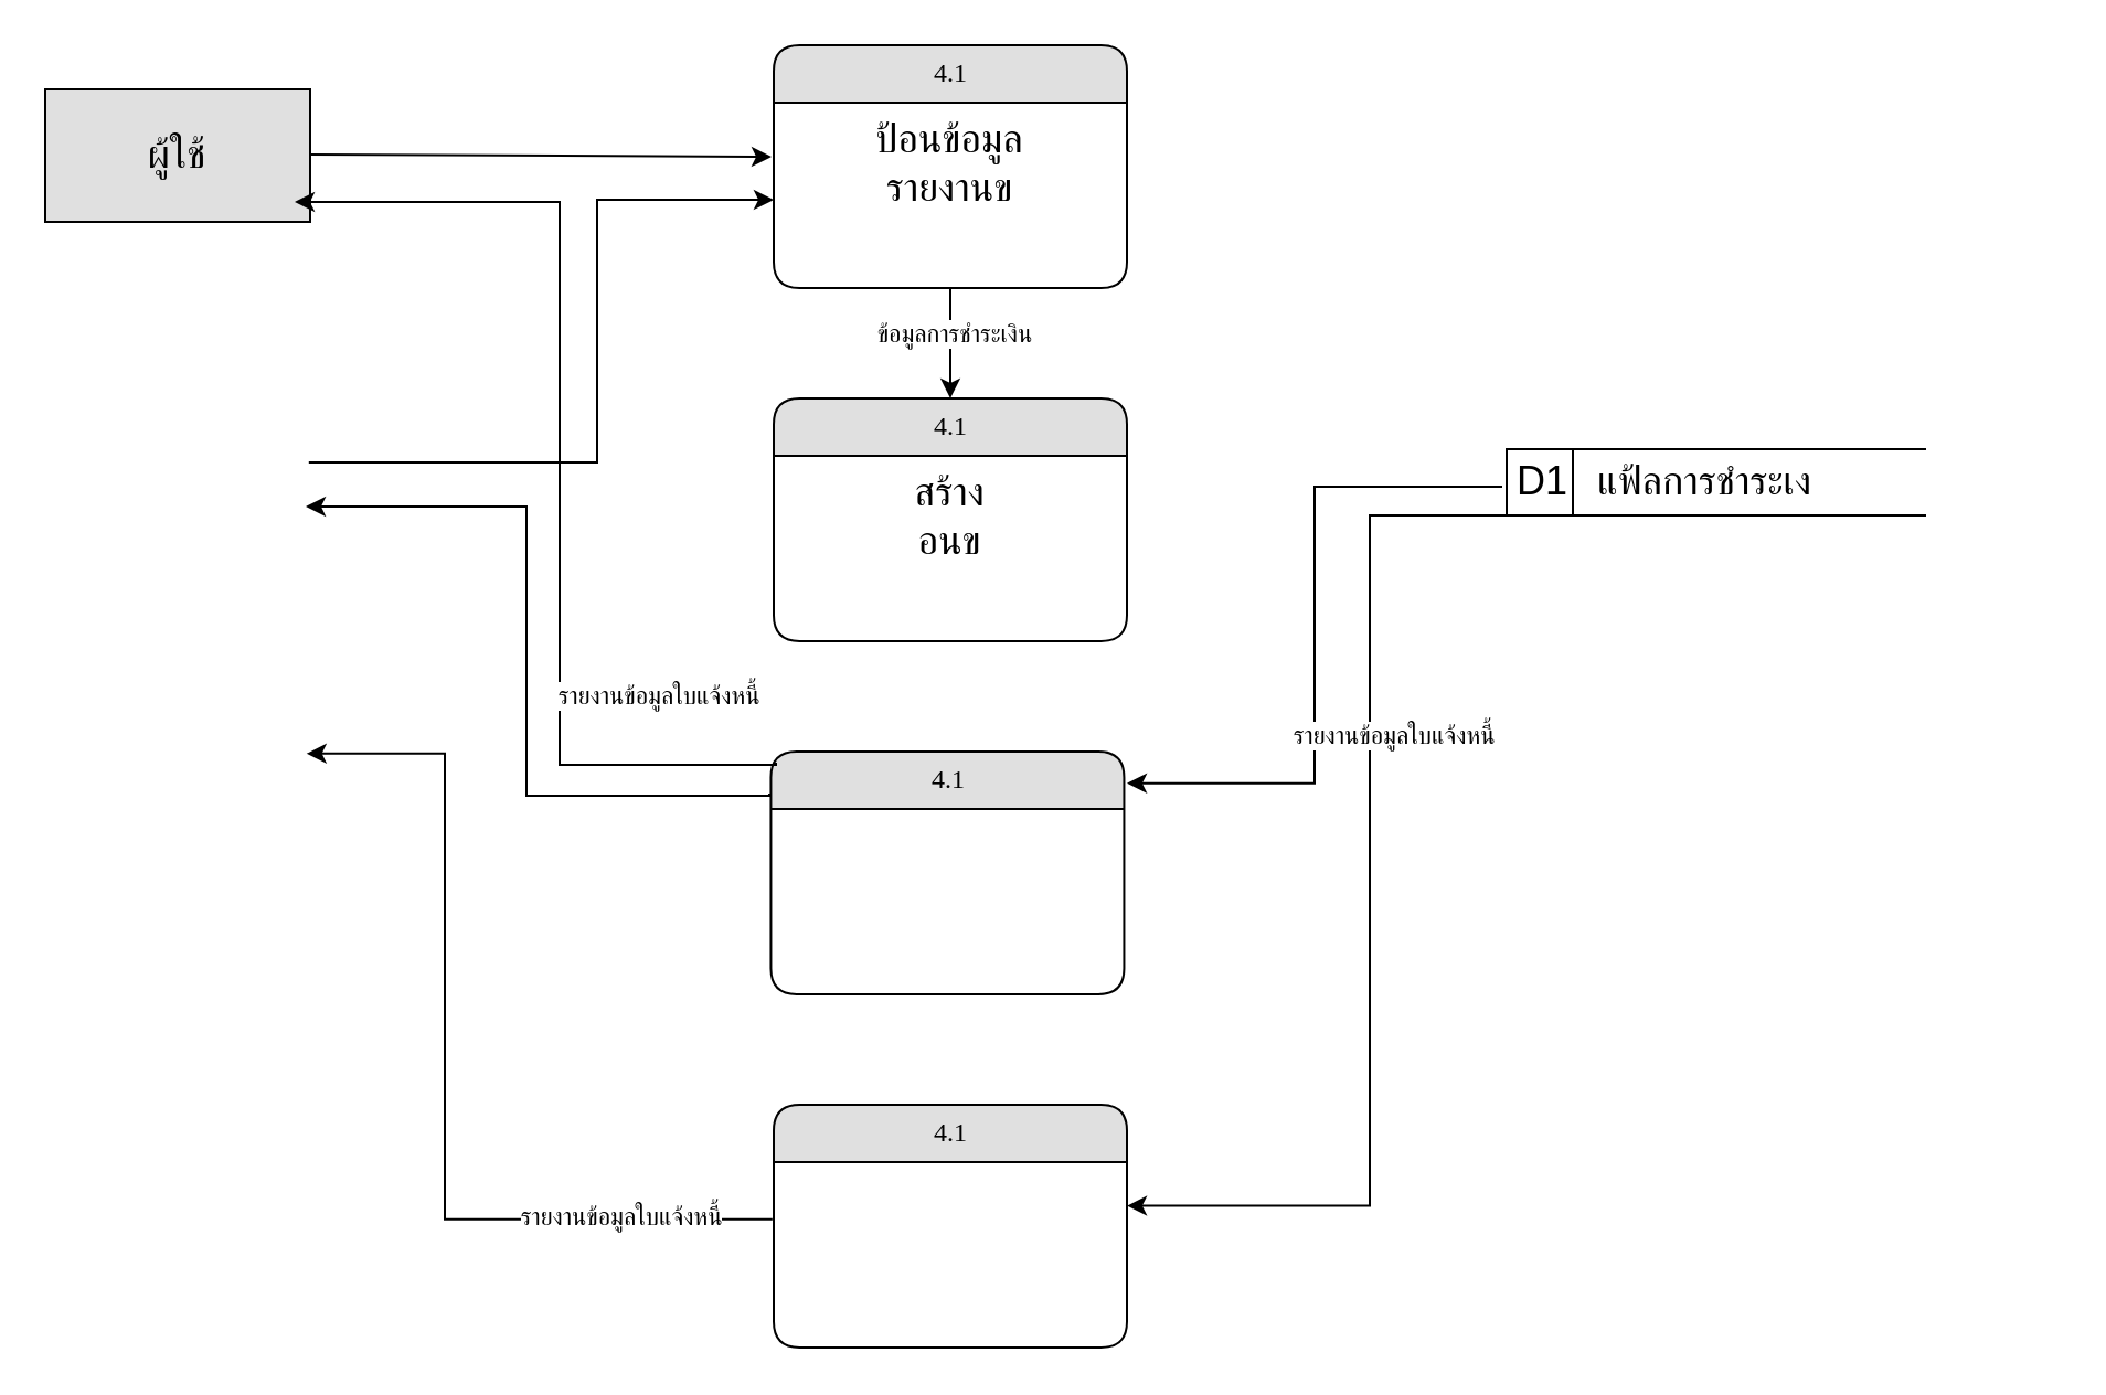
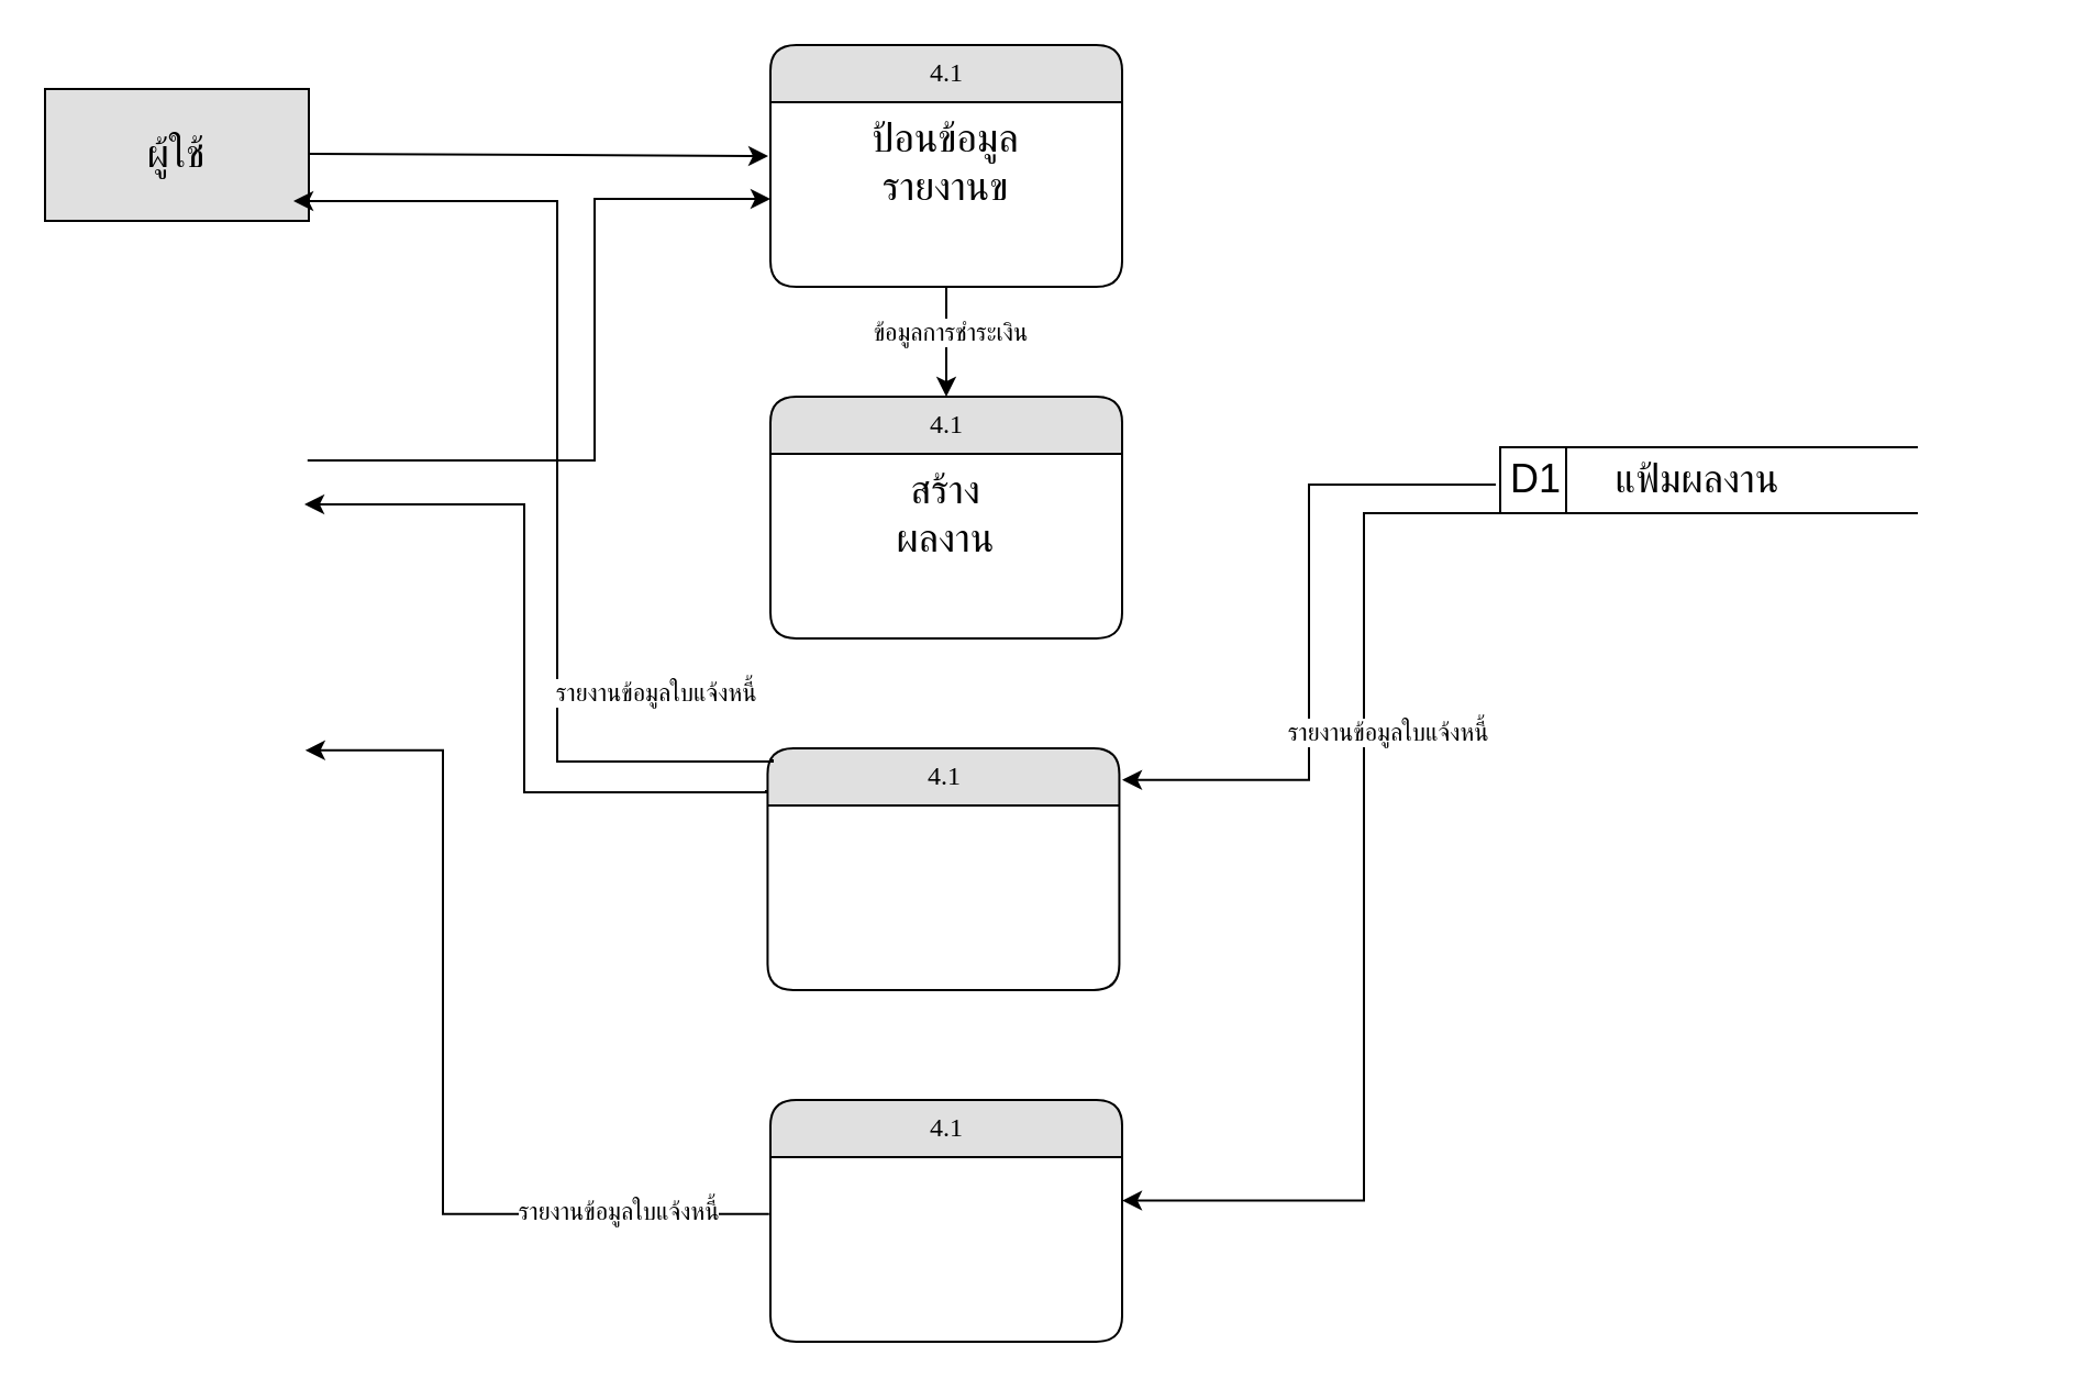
  <mxCell id="0" />
  <mxCell id="1" parent="0" />
  <mxCell id="2" value="4.1" style="swimlane;html=1;fontStyle=0;childLayout=stackLayout;horizontal=1;startSize=26;fillColor=#e0e0e0;horizontalStack=0;resizeParent=1;resizeLast=0;collapsible=1;marginBottom=0;swimlaneFillColor=#ffffff;align=center;rounded=1;shadow=0;comic=0;labelBackgroundColor=none;strokeWidth=1;fontFamily=Verdana;fontSize=12" vertex="1" parent="1"><mxGeometry x="348.72" y="340" width="160" height="110" as="geometry" /></mxCell>
  <mxCell id="3" value="" style="endArrow=classic;html=1;rounded=0;exitX=-0.003;exitY=0.826;exitDx=0;exitDy=0;entryX=1;entryY=0.833;entryDx=0;entryDy=0;entryPerimeter=0;exitPerimeter=0;" edge="1" parent="1"><mxGeometry width="50" height="50" relative="1" as="geometry"><mxPoint x="140" y="69.5" as="sourcePoint" /><mxPoint x="349" y="70.5" as="targetPoint" /><Array as="points" /></mxGeometry></mxCell>
  <mxCell id="4" value="&lt;span style=&quot;font-size: 18px;&quot;&gt;ผู้ใช้&lt;/span&gt;" style="rounded=0;whiteSpace=wrap;html=1;fillColor=#e0e0e0;" vertex="1" parent="1"><mxGeometry x="20" y="40" width="120" height="60" as="geometry" /></mxCell>
  <mxCell id="5" value="4.1" style="swimlane;html=1;fontStyle=0;childLayout=stackLayout;horizontal=1;startSize=26;fillColor=#e0e0e0;horizontalStack=0;resizeParent=1;resizeLast=0;collapsible=1;marginBottom=0;swimlaneFillColor=#ffffff;align=center;rounded=1;shadow=0;comic=0;labelBackgroundColor=none;strokeWidth=1;fontFamily=Verdana;fontSize=12" vertex="1" parent="1"><mxGeometry x="350" y="20" width="160" height="110" as="geometry" /></mxCell>
  <mxCell id="6" value="&lt;span style=&quot;font-size: 18px;&quot;&gt;ป้อนข้อมูล&lt;/span&gt;&lt;div&gt;&lt;span style=&quot;font-size: 18px;&quot;&gt;รายงานข&lt;/span&gt;&lt;/div&gt;" style="text;html=1;strokeColor=none;fillColor=none;spacingLeft=4;spacingRight=4;whiteSpace=wrap;overflow=hidden;rotatable=0;points=[[0,0.5],[1,0.5]];portConstraint=eastwest;align=center;" vertex="1" parent="5"><mxGeometry y="26" width="160" height="54" as="geometry" /></mxCell>
  <mxCell id="7" value="" style="endArrow=classic;html=1;rounded=0;entryX=0.5;entryY=0;entryDx=0;entryDy=0;" edge="1" parent="5" target="9"><mxGeometry width="50" height="50" relative="1" as="geometry"><mxPoint x="80" y="110" as="sourcePoint" /><mxPoint x="80" y="150" as="targetPoint" /></mxGeometry></mxCell>
  <mxCell id="8" value="ข้อมูลการชำระเงิน" style="edgeLabel;html=1;align=center;verticalAlign=middle;resizable=0;points=[];" vertex="1" connectable="0" parent="7"><mxGeometry x="-0.206" y="1" relative="1" as="geometry"><mxPoint as="offset" /></mxGeometry></mxCell>
  <mxCell id="9" value="4.1" style="swimlane;html=1;fontStyle=0;childLayout=stackLayout;horizontal=1;startSize=26;fillColor=#e0e0e0;horizontalStack=0;resizeParent=1;resizeLast=0;collapsible=1;marginBottom=0;swimlaneFillColor=#ffffff;align=center;rounded=1;shadow=0;comic=0;labelBackgroundColor=none;strokeWidth=1;fontFamily=Verdana;fontSize=12" vertex="1" parent="1"><mxGeometry x="350" y="180" width="160" height="110" as="geometry" /></mxCell>
- <mxCell id="10" value="&lt;font style=&quot;font-size: 18px;&quot;&gt;สร้าง&lt;/font&gt;&lt;br&gt;&lt;div&gt;&lt;span style=&quot;font-size: 18px;&quot;&gt;อนข&lt;/span&gt;&lt;/div&gt;" style="text;html=1;strokeColor=none;fillColor=none;spacingLeft=4;spacingRight=4;whiteSpace=wrap;overflow=hidden;rotatable=0;points=[[0,0.5],[1,0.5]];portConstraint=eastwest;align=center;" vertex="1" parent="9"><mxGeometry y="26" width="160" height="54" as="geometry" /></mxCell>
+ <mxCell id="10" value="&lt;font style=&quot;font-size: 18px;&quot;&gt;สร้าง&lt;/font&gt;&lt;br&gt;&lt;div&gt;&lt;span style=&quot;font-size: 18px;&quot;&gt;ผลงาน&lt;/span&gt;&lt;/div&gt;" style="text;html=1;strokeColor=none;fillColor=none;spacingLeft=4;spacingRight=4;whiteSpace=wrap;overflow=hidden;rotatable=0;points=[[0,0.5],[1,0.5]];portConstraint=eastwest;align=center;" vertex="1" parent="9"><mxGeometry y="26" width="160" height="54" as="geometry" /></mxCell>
  <mxCell id="11" value="4.1" style="swimlane;html=1;fontStyle=0;childLayout=stackLayout;horizontal=1;startSize=26;fillColor=#e0e0e0;horizontalStack=0;resizeParent=1;resizeLast=0;collapsible=1;marginBottom=0;swimlaneFillColor=#ffffff;align=center;rounded=1;shadow=0;comic=0;labelBackgroundColor=none;strokeWidth=1;fontFamily=Verdana;fontSize=12" vertex="1" parent="1"><mxGeometry x="350" y="500" width="160" height="110" as="geometry" /></mxCell>
  <mxCell id="12" value="" style="endArrow=classic;html=1;rounded=0;exitX=0.04;exitY=1.099;exitDx=0;exitDy=0;exitPerimeter=0;entryX=1;entryY=0.709;entryDx=0;entryDy=0;entryPerimeter=0;edgeStyle=elbowEdgeStyle;" edge="1" parent="1"><mxGeometry width="50" height="50" relative="1" as="geometry"><mxPoint x="680" y="220" as="sourcePoint" /><mxPoint x="510" y="354.346" as="targetPoint" /></mxGeometry></mxCell>
  <mxCell id="13" value="" style="group" vertex="1" connectable="0" parent="1"><mxGeometry x="682" y="203" width="250" height="30" as="geometry" /></mxCell>
  <mxCell id="14" value="&lt;font style=&quot;font-size: 18px;&quot;&gt;D1&lt;/font&gt;" style="html=1;dashed=0;whiteSpace=wrap;shape=mxgraph.dfd.dataStoreID;align=left;spacingLeft=3;points=[[0,0],[0.5,0],[1,0],[0,0.5],[1,0.5],[0,1],[0.5,1],[1,1]];container=0;" vertex="1" parent="13"><mxGeometry width="190" height="30" as="geometry" /></mxCell>
- <mxCell id="15" value="&lt;span style=&quot;font-size: 18px;&quot;&gt;แฟ้ลการชำระเง&lt;/span&gt;" style="text;strokeColor=none;align=center;fillColor=none;html=1;verticalAlign=middle;whiteSpace=wrap;rounded=0;" vertex="1" parent="13"><mxGeometry x="-10" width="200" height="30" as="geometry" /></mxCell>
+ <mxCell id="15" value="&lt;span style=&quot;font-size: 18px;&quot;&gt;แฟ้มผลงาน&lt;/span&gt;" style="text;strokeColor=none;align=center;fillColor=none;html=1;verticalAlign=middle;whiteSpace=wrap;rounded=0;" vertex="1" parent="13"><mxGeometry x="-10" width="200" height="30" as="geometry" /></mxCell>
  <mxCell id="16" value="" style="endArrow=classic;html=1;rounded=0;entryX=1;entryY=0.366;entryDx=0;entryDy=0;entryPerimeter=0;edgeStyle=elbowEdgeStyle;exitX=0.052;exitY=1;exitDx=0;exitDy=0;exitPerimeter=0;" edge="1" parent="1" source="15"><mxGeometry width="50" height="50" relative="1" as="geometry"><mxPoint x="700" y="270" as="sourcePoint" /><mxPoint x="510" y="545.764" as="targetPoint" /><Array as="points"><mxPoint x="620" y="390" /></Array></mxGeometry></mxCell>
  <mxCell id="17" value="รายงานข้อมูลใบแจ้งหนี้" style="edgeLabel;html=1;align=center;verticalAlign=middle;resizable=0;points=[];" vertex="1" connectable="0" parent="16"><mxGeometry x="-0.426" y="-2" relative="1" as="geometry"><mxPoint x="12" y="23" as="offset" /></mxGeometry></mxCell>
  <mxCell id="18" value="" style="endArrow=classic;html=1;rounded=0;edgeStyle=elbowEdgeStyle;entryX=0;entryY=0.815;entryDx=0;entryDy=0;entryPerimeter=0;" edge="1" parent="1" target="6"><mxGeometry width="50" height="50" relative="1" as="geometry"><mxPoint x="139.4" y="209" as="sourcePoint" /><mxPoint x="340" y="90" as="targetPoint" /><Array as="points"><mxPoint x="270" y="160" /></Array></mxGeometry></mxCell>
  <mxCell id="19" value="" style="endArrow=classic;html=1;rounded=0;entryX=0.978;entryY=0.615;entryDx=0;entryDy=0;entryPerimeter=0;exitX=-0.01;exitY=0.221;exitDx=0;exitDy=0;exitPerimeter=0;edgeStyle=elbowEdgeStyle;" edge="1" parent="1"><mxGeometry width="50" height="50" relative="1" as="geometry"><mxPoint x="349.4" y="551.934" as="sourcePoint" /><mxPoint x="138.36" y="340.9" as="targetPoint" /><Array as="points"><mxPoint x="201" y="454" /></Array></mxGeometry></mxCell>
  <mxCell id="20" value="" style="endArrow=classic;html=1;rounded=0;exitX=-0.017;exitY=0.014;exitDx=0;exitDy=0;exitPerimeter=0;entryX=1;entryY=0.75;entryDx=0;entryDy=0;edgeStyle=orthogonalEdgeStyle;elbow=vertical;" edge="1" parent="1"><mxGeometry width="50" height="50" relative="1" as="geometry"><mxPoint x="348" y="359" as="sourcePoint" /><mxPoint x="138" y="229" as="targetPoint" /><Array as="points"><mxPoint x="348" y="360" /><mxPoint x="238" y="360" /><mxPoint x="238" y="229" /></Array></mxGeometry></mxCell>
  <mxCell id="21" value="" style="endArrow=classic;html=1;rounded=0;exitX=-0.017;exitY=0.014;exitDx=0;exitDy=0;exitPerimeter=0;entryX=1;entryY=0.75;entryDx=0;entryDy=0;edgeStyle=orthogonalEdgeStyle;elbow=vertical;" edge="1" parent="1"><mxGeometry width="50" height="50" relative="1" as="geometry"><mxPoint x="351" y="345" as="sourcePoint" /><mxPoint x="133" y="91" as="targetPoint" /><Array as="points"><mxPoint x="351" y="346" /><mxPoint x="253" y="346" /><mxPoint x="253" y="91" /></Array></mxGeometry></mxCell>
  <mxCell id="22" value="รายงานข้อมูลใบแจ้งหนี้" style="edgeLabel;html=1;align=center;verticalAlign=middle;resizable=0;points=[];" vertex="1" connectable="0" parent="21"><mxGeometry x="-0.249" y="-2" relative="1" as="geometry"><mxPoint x="42" y="47" as="offset" /></mxGeometry></mxCell>
  <mxCell id="23" value="รายงานข้อมูลใบแจ้งหนี้" style="edgeLabel;html=1;align=center;verticalAlign=middle;resizable=0;points=[];" vertex="1" connectable="0" parent="21"><mxGeometry x="-0.249" y="-2" relative="1" as="geometry"><mxPoint x="25" y="283" as="offset" /></mxGeometry></mxCell>
